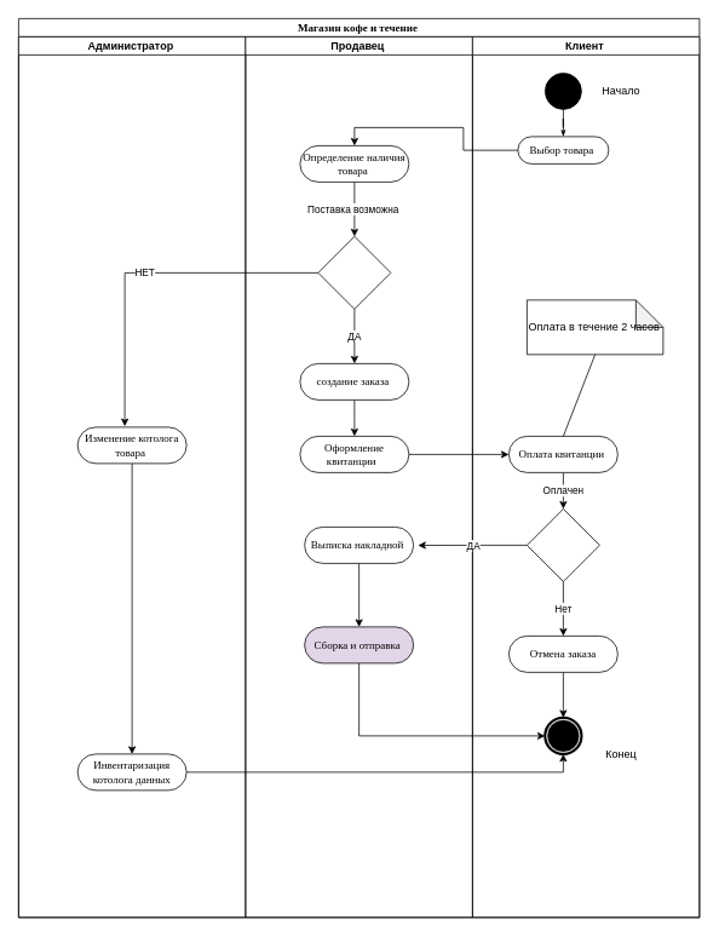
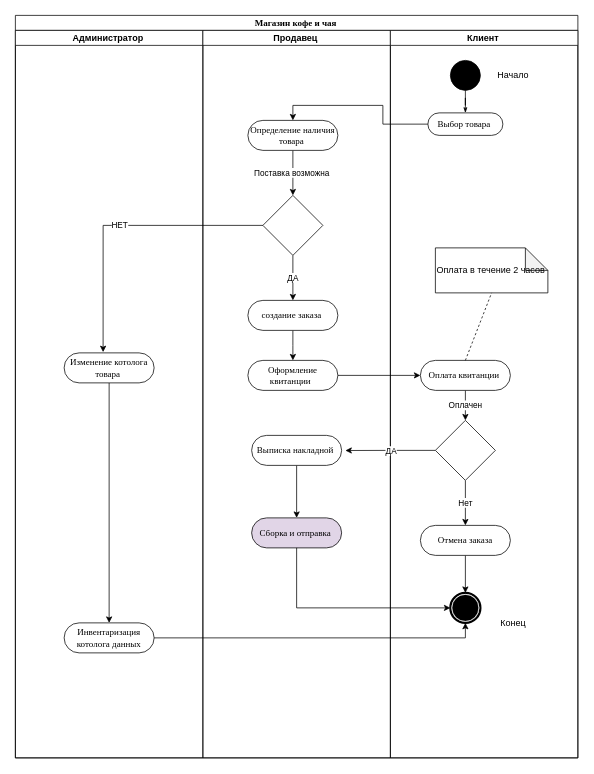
  <mxCell id="0" />
  <mxCell id="1" parent="0" />
- <mxCell id="2" value="Магазин кофе и течение&amp;nbsp;" style="swimlane;html=1;childLayout=stackLayout;startSize=20;rounded=0;shadow=0;comic=0;labelBackgroundColor=none;strokeWidth=1;fontFamily=Verdana;fontSize=12;align=center;" parent="1" vertex="1"><mxGeometry x="20" y="20" width="750" height="990" as="geometry" /></mxCell>
+ <mxCell id="2" value="Магазин кофе и чая&amp;nbsp;" style="swimlane;html=1;childLayout=stackLayout;startSize=20;rounded=0;shadow=0;comic=0;labelBackgroundColor=none;strokeWidth=1;fontFamily=Verdana;fontSize=12;align=center;" parent="1" vertex="1"><mxGeometry x="20" y="20" width="750" height="990" as="geometry" /></mxCell>
  <mxCell id="3" value="Администратор&amp;nbsp;" style="swimlane;html=1;startSize=20;" parent="2" vertex="1"><mxGeometry y="20" width="250" height="970" as="geometry" /></mxCell>
  <mxCell id="4" style="edgeStyle=orthogonalEdgeStyle;rounded=0;orthogonalLoop=1;jettySize=auto;html=1;exitX=0.5;exitY=1;exitDx=0;exitDy=0;entryX=0.5;entryY=0;entryDx=0;entryDy=0;" edge="1" parent="3" source="5" target="6"><mxGeometry relative="1" as="geometry" /></mxCell>
  <mxCell id="5" value="Изменение котолога товара&amp;nbsp;" style="rounded=1;whiteSpace=wrap;html=1;shadow=0;comic=0;labelBackgroundColor=none;strokeWidth=1;fontFamily=Verdana;fontSize=12;align=center;arcSize=50;" vertex="1" parent="3"><mxGeometry x="65" y="430" width="120" height="40" as="geometry" /></mxCell>
  <mxCell id="6" value="Инвентаризация котолога данных" style="rounded=1;whiteSpace=wrap;html=1;shadow=0;comic=0;labelBackgroundColor=none;strokeWidth=1;fontFamily=Verdana;fontSize=12;align=center;arcSize=50;" vertex="1" parent="3"><mxGeometry x="65" y="790" width="120" height="40" as="geometry" /></mxCell>
  <mxCell id="7" value="Продавец&amp;nbsp;" style="swimlane;html=1;startSize=20;" parent="2" vertex="1"><mxGeometry x="250" y="20" width="250" height="970" as="geometry" /></mxCell>
  <mxCell id="8" value="Поставка возможна&amp;nbsp;" style="edgeStyle=orthogonalEdgeStyle;rounded=0;orthogonalLoop=1;jettySize=auto;html=1;exitX=0.5;exitY=1;exitDx=0;exitDy=0;entryX=0.5;entryY=0;entryDx=0;entryDy=0;" edge="1" parent="7" source="9" target="11"><mxGeometry relative="1" as="geometry" /></mxCell>
  <mxCell id="9" value="Определение наличия товара&amp;nbsp;" style="rounded=1;whiteSpace=wrap;html=1;shadow=0;comic=0;labelBackgroundColor=none;strokeWidth=1;fontFamily=Verdana;fontSize=12;align=center;arcSize=50;" vertex="1" parent="7"><mxGeometry x="60" y="120" width="120" height="40" as="geometry" /></mxCell>
  <mxCell id="10" value="ДА" style="edgeStyle=orthogonalEdgeStyle;rounded=0;orthogonalLoop=1;jettySize=auto;html=1;exitX=0.5;exitY=1;exitDx=0;exitDy=0;entryX=0.5;entryY=0;entryDx=0;entryDy=0;" edge="1" parent="7" source="11" target="13"><mxGeometry relative="1" as="geometry" /></mxCell>
  <mxCell id="11" value="" style="rhombus;whiteSpace=wrap;html=1;" vertex="1" parent="7"><mxGeometry x="80" y="220" width="80" height="80" as="geometry" /></mxCell>
  <mxCell id="12" style="edgeStyle=orthogonalEdgeStyle;rounded=0;orthogonalLoop=1;jettySize=auto;html=1;exitX=0.5;exitY=1;exitDx=0;exitDy=0;" edge="1" parent="7" source="13"><mxGeometry relative="1" as="geometry"><mxPoint x="120" y="440" as="targetPoint" /></mxGeometry></mxCell>
  <mxCell id="13" value="создание заказа&amp;nbsp;" style="rounded=1;whiteSpace=wrap;html=1;shadow=0;comic=0;labelBackgroundColor=none;strokeWidth=1;fontFamily=Verdana;fontSize=12;align=center;arcSize=50;" vertex="1" parent="7"><mxGeometry x="60" y="360" width="120" height="40" as="geometry" /></mxCell>
  <mxCell id="14" value="Оформление квитанции &amp;nbsp;" style="rounded=1;whiteSpace=wrap;html=1;shadow=0;comic=0;labelBackgroundColor=none;strokeWidth=1;fontFamily=Verdana;fontSize=12;align=center;arcSize=50;" vertex="1" parent="7"><mxGeometry x="60" y="440" width="120" height="40" as="geometry" /></mxCell>
  <mxCell id="15" style="edgeStyle=orthogonalEdgeStyle;rounded=0;orthogonalLoop=1;jettySize=auto;html=1;exitX=0.5;exitY=1;exitDx=0;exitDy=0;entryX=0.5;entryY=0;entryDx=0;entryDy=0;" edge="1" parent="7" source="16" target="17"><mxGeometry relative="1" as="geometry" /></mxCell>
  <mxCell id="16" value="Выписка накладной&amp;nbsp;" style="rounded=1;whiteSpace=wrap;html=1;shadow=0;comic=0;labelBackgroundColor=none;strokeWidth=1;fontFamily=Verdana;fontSize=12;align=center;arcSize=50;" vertex="1" parent="7"><mxGeometry x="65" y="540" width="120" height="40" as="geometry" /></mxCell>
  <mxCell id="17" value="Сборка и отправка&amp;nbsp;" style="rounded=1;whiteSpace=wrap;html=1;shadow=0;comic=0;labelBackgroundColor=none;strokeWidth=1;fontFamily=Verdana;fontSize=12;align=center;arcSize=50;fillColor=#e1d5e7;" vertex="1" parent="7"><mxGeometry x="65" y="650" width="120" height="40" as="geometry" /></mxCell>
  <mxCell id="18" value="Клиент&amp;nbsp;" style="swimlane;html=1;startSize=20;" parent="2" vertex="1"><mxGeometry x="500" y="20" width="250" height="970" as="geometry" /></mxCell>
  <mxCell id="19" style="edgeStyle=orthogonalEdgeStyle;rounded=0;html=1;labelBackgroundColor=none;startArrow=none;startFill=0;startSize=5;endArrow=classicThin;endFill=1;endSize=5;jettySize=auto;orthogonalLoop=1;strokeWidth=1;fontFamily=Verdana;fontSize=12" parent="18" source="20" target="21" edge="1"><mxGeometry relative="1" as="geometry" /></mxCell>
  <mxCell id="20" value="" style="ellipse;whiteSpace=wrap;html=1;rounded=0;shadow=0;comic=0;labelBackgroundColor=none;strokeWidth=1;fillColor=#000000;fontFamily=Verdana;fontSize=12;align=center;" parent="18" vertex="1"><mxGeometry x="80" y="40" width="40" height="40" as="geometry" /></mxCell>
  <mxCell id="21" value="Выбор товара&amp;nbsp;" style="rounded=1;whiteSpace=wrap;html=1;shadow=0;comic=0;labelBackgroundColor=none;strokeWidth=1;fontFamily=Verdana;fontSize=12;align=center;arcSize=50;" parent="18" vertex="1"><mxGeometry x="50" y="110" width="100" height="30" as="geometry" /></mxCell>
  <mxCell id="22" value="" style="shape=mxgraph.bpmn.shape;html=1;verticalLabelPosition=bottom;labelBackgroundColor=#ffffff;verticalAlign=top;perimeter=ellipsePerimeter;outline=end;symbol=terminate;rounded=0;shadow=0;comic=0;strokeWidth=1;fontFamily=Verdana;fontSize=12;align=center;" parent="18" vertex="1"><mxGeometry x="80" y="750" width="40" height="40" as="geometry" /></mxCell>
  <mxCell id="23" value="Начало&amp;nbsp;" style="text;html=1;align=center;verticalAlign=middle;resizable=0;points=[];autosize=1;strokeColor=none;fillColor=none;" vertex="1" parent="18"><mxGeometry x="130" y="45" width="70" height="30" as="geometry" /></mxCell>
  <mxCell id="24" value="Оплачен" style="edgeStyle=orthogonalEdgeStyle;rounded=0;orthogonalLoop=1;jettySize=auto;html=1;exitX=0.5;exitY=1;exitDx=0;exitDy=0;entryX=0.5;entryY=0;entryDx=0;entryDy=0;" edge="1" parent="18" source="25" target="30"><mxGeometry relative="1" as="geometry" /></mxCell>
  <mxCell id="25" value="Оплата квитанции&amp;nbsp;" style="rounded=1;whiteSpace=wrap;html=1;shadow=0;comic=0;labelBackgroundColor=none;strokeWidth=1;fontFamily=Verdana;fontSize=12;align=center;arcSize=50;" vertex="1" parent="18"><mxGeometry x="40" y="440" width="120" height="40" as="geometry" /></mxCell>
  <mxCell id="26" value="&lt;font style=&quot;font-size: 12px;&quot;&gt;Оплата в течение 2 часов&amp;nbsp;&lt;/font&gt;" style="shape=note;whiteSpace=wrap;html=1;backgroundOutline=1;darkOpacity=0.05;align=left;" vertex="1" parent="18"><mxGeometry x="60" y="290" width="150" height="60" as="geometry" /></mxCell>
- <mxCell id="27" value="" style="endArrow=none;dashed=0;html=1;rounded=0;entryX=0.5;entryY=1;entryDx=0;entryDy=0;entryPerimeter=0;exitX=0.5;exitY=0;exitDx=0;exitDy=0;" edge="1" parent="18" source="25" target="26"><mxGeometry width="50" height="50" relative="1" as="geometry"><mxPoint x="100" y="420" as="sourcePoint" /><mxPoint x="150" y="370" as="targetPoint" /></mxGeometry></mxCell>
+ <mxCell id="27" value="" style="endArrow=none;dashed=1;html=1;rounded=0;entryX=0.5;entryY=1;entryDx=0;entryDy=0;entryPerimeter=0;exitX=0.5;exitY=0;exitDx=0;exitDy=0;" edge="1" parent="18" source="25" target="26"><mxGeometry width="50" height="50" relative="1" as="geometry"><mxPoint x="100" y="420" as="sourcePoint" /><mxPoint x="150" y="370" as="targetPoint" /></mxGeometry></mxCell>
  <mxCell id="28" value="Нет" style="edgeStyle=orthogonalEdgeStyle;rounded=0;orthogonalLoop=1;jettySize=auto;html=1;exitX=0.5;exitY=1;exitDx=0;exitDy=0;entryX=0.5;entryY=0;entryDx=0;entryDy=0;" edge="1" parent="18" source="30" target="32"><mxGeometry relative="1" as="geometry" /></mxCell>
  <mxCell id="29" value="ДА" style="edgeStyle=orthogonalEdgeStyle;rounded=0;orthogonalLoop=1;jettySize=auto;html=1;exitX=0;exitY=0.5;exitDx=0;exitDy=0;" edge="1" parent="18" source="30"><mxGeometry relative="1" as="geometry"><mxPoint x="-60" y="560.176" as="targetPoint" /></mxGeometry></mxCell>
  <mxCell id="30" value="" style="rhombus;whiteSpace=wrap;html=1;" vertex="1" parent="18"><mxGeometry x="60" y="520" width="80" height="80" as="geometry" /></mxCell>
  <mxCell id="31" style="edgeStyle=orthogonalEdgeStyle;rounded=0;orthogonalLoop=1;jettySize=auto;html=1;exitX=0.5;exitY=1;exitDx=0;exitDy=0;entryX=0.5;entryY=0;entryDx=0;entryDy=0;" edge="1" parent="18" source="32" target="22"><mxGeometry relative="1" as="geometry" /></mxCell>
  <mxCell id="32" value="Отмена заказа" style="rounded=1;whiteSpace=wrap;html=1;shadow=0;comic=0;labelBackgroundColor=none;strokeWidth=1;fontFamily=Verdana;fontSize=12;align=center;arcSize=50;" vertex="1" parent="18"><mxGeometry x="40" y="660" width="120" height="40" as="geometry" /></mxCell>
  <mxCell id="33" value="Конец&amp;nbsp;" style="text;html=1;align=center;verticalAlign=middle;resizable=0;points=[];autosize=1;strokeColor=none;fillColor=none;" vertex="1" parent="18"><mxGeometry x="135" y="775" width="60" height="30" as="geometry" /></mxCell>
  <mxCell id="34" style="edgeStyle=orthogonalEdgeStyle;rounded=0;orthogonalLoop=1;jettySize=auto;html=1;entryX=0.5;entryY=0;entryDx=0;entryDy=0;" edge="1" parent="2" source="21" target="9"><mxGeometry relative="1" as="geometry" /></mxCell>
  <mxCell id="35" value="НЕТ" style="edgeStyle=orthogonalEdgeStyle;rounded=0;orthogonalLoop=1;jettySize=auto;html=1;exitX=0;exitY=0.5;exitDx=0;exitDy=0;entryX=0.433;entryY=-0.025;entryDx=0;entryDy=0;entryPerimeter=0;" edge="1" parent="2" source="11" target="5"><mxGeometry relative="1" as="geometry"><mxPoint x="120" y="280" as="targetPoint" /></mxGeometry></mxCell>
  <mxCell id="36" style="edgeStyle=orthogonalEdgeStyle;rounded=0;orthogonalLoop=1;jettySize=auto;html=1;exitX=1;exitY=0.5;exitDx=0;exitDy=0;entryX=0.5;entryY=1;entryDx=0;entryDy=0;" edge="1" parent="2" source="6" target="22"><mxGeometry relative="1" as="geometry" /></mxCell>
  <mxCell id="37" style="edgeStyle=orthogonalEdgeStyle;rounded=0;orthogonalLoop=1;jettySize=auto;html=1;exitX=1;exitY=0.5;exitDx=0;exitDy=0;entryX=0;entryY=0.5;entryDx=0;entryDy=0;" edge="1" parent="2" source="14" target="25"><mxGeometry relative="1" as="geometry" /></mxCell>
  <mxCell id="38" style="edgeStyle=orthogonalEdgeStyle;rounded=0;orthogonalLoop=1;jettySize=auto;html=1;exitX=0.5;exitY=1;exitDx=0;exitDy=0;entryX=0;entryY=0.5;entryDx=0;entryDy=0;" edge="1" parent="2" source="17" target="22"><mxGeometry relative="1" as="geometry" /></mxCell>
